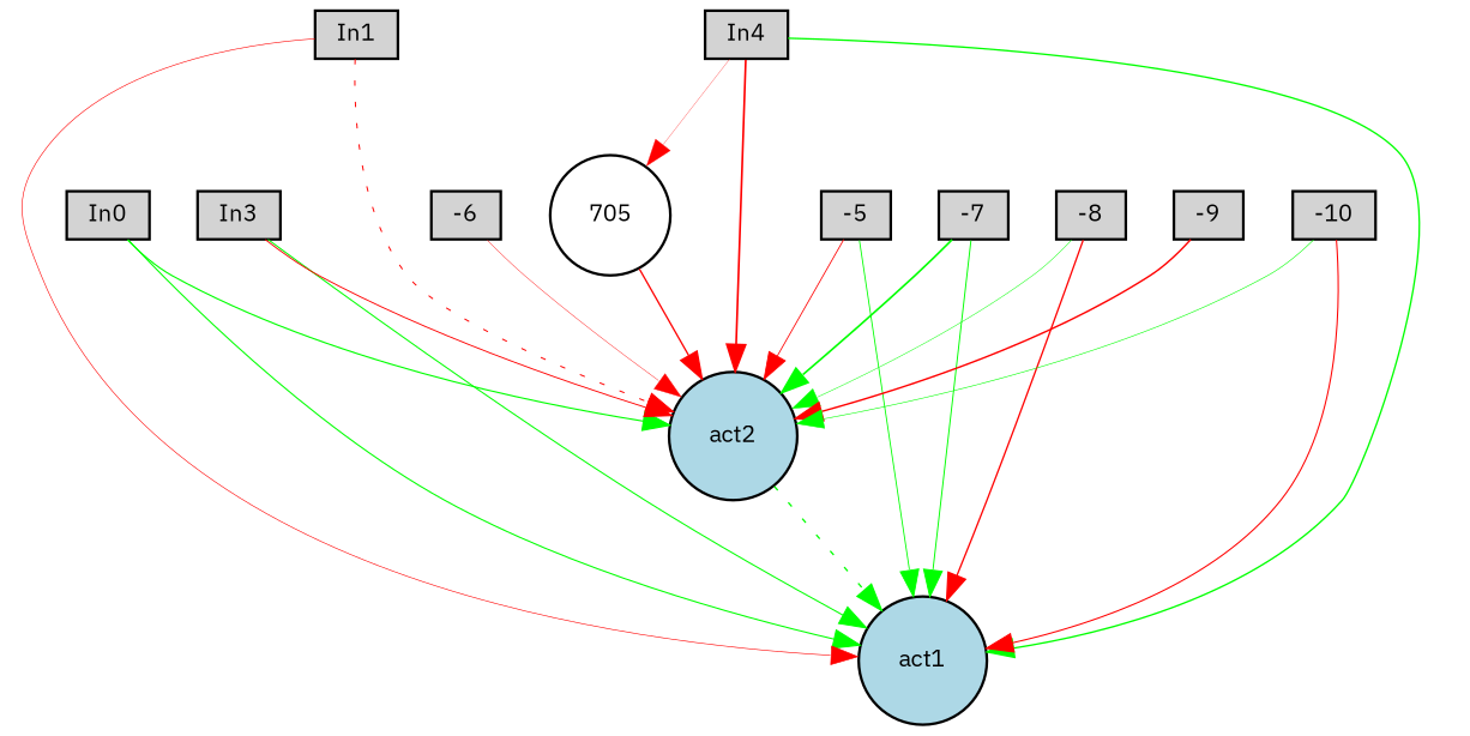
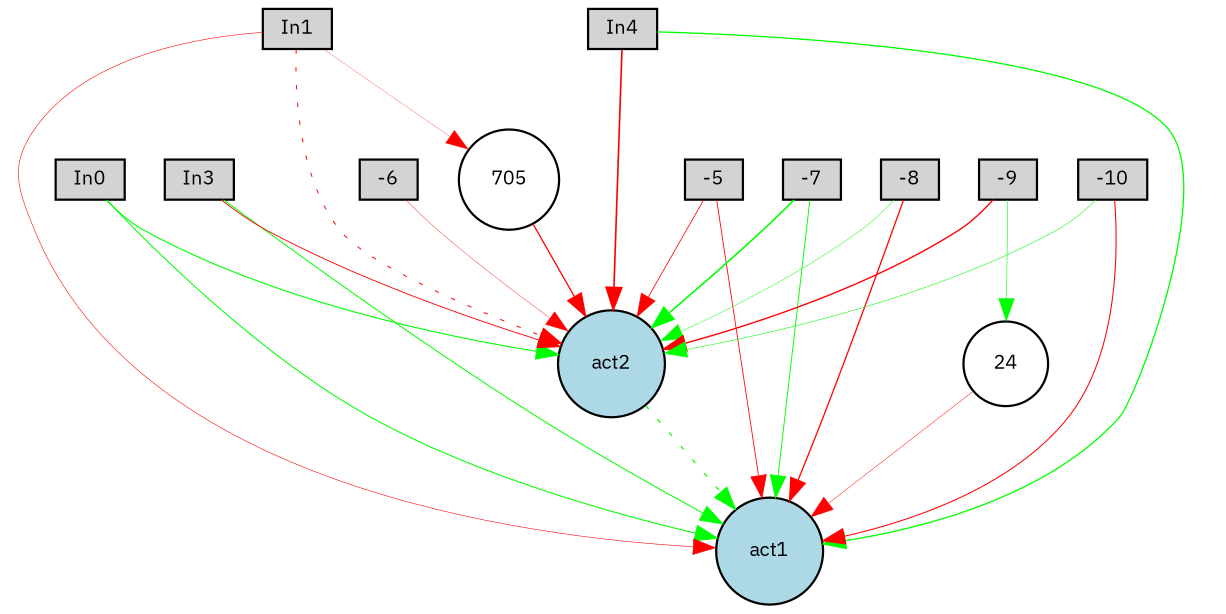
  digraph {
    fontname="IBM Plex Sans"
    node [fillcolor=lightgray fontname="IBM Plex Sans" fontsize=9 shape=box style=filled]
    edge [color=red fontname="IBM Plex Sans" style=solid]
    In0 [height=0.2 width=0.2]
    act1 [fillcolor=lightblue height=0.2 shape=circle width=0.2]
    act2 [fillcolor=lightblue height=0.2 shape=circle width=0.2]
    In1 [height=0.2 width=0.2]
    n5 [fillcolor=white height=0.2 label=705 shape=circle width=0.2]
    In3 [height=0.2 width=0.2]
    In4 [height=0.2 width=0.2]
    -5 [height=0.2 width=0.2]
    -6 [height=0.2 width=0.2]
    -7 [height=0.2 width=0.2]
    -8 [height=0.2 width=0.2]
    -9 [height=0.2 width=0.2]
+   24 [fillcolor=white height=0.2 shape=circle width=0.2]
    -10 [height=0.2 width=0.2]
    In0 -> act1 [color=green penwidth=0.46644158690547166]
    In0 -> act2 [color=green penwidth=0.49378476257043935]
    act2 -> act1 [color=green penwidth=0.5639135980955478 style=dotted]
    In1 -> act1 [penwidth=0.2554634391926266]
    In1 -> act2 [penwidth=0.4331633389986369 style=dotted]
-   In4 -> n5 [penwidth=0.11567485455080054]
+   In1 -> n5 [penwidth=0.11567485455080054]
    n5 -> act2 [penwidth=0.5702520221782026]
    In3 -> act1 [color=green penwidth=0.4497399407162339]
    In3 -> act2 [penwidth=0.3974631177452801]
    In4 -> act1 [color=green penwidth=0.5816982179177174]
    In4 -> act2 [penwidth=0.7292061706241648]
-   -5 -> act1 [color=green penwidth=0.3761690503454016]
+   -5 -> act1 [penwidth=0.3761690503454016]
    -5 -> act2 [penwidth=0.35475119506340635]
    -6 -> act2 [penwidth=0.1730029908236063]
    -7 -> act1 [color=green penwidth=0.4164626731570672]
    -7 -> act2 [color=green penwidth=0.7118971567229655]
    -8 -> act1 [penwidth=0.5676293122129101]
    -8 -> act2 [color=green penwidth=0.208520958328682]
    -9 -> act2 [penwidth=0.6192224568235215]
+   -9 -> 24 [color=green penwidth=0.251503906629149]
+   24 -> act1 [penwidth=0.20834552304992648]
    -10 -> act1 [penwidth=0.46201205715468907]
    -10 -> act2 [color=green penwidth=0.24954216570266421]
  }
